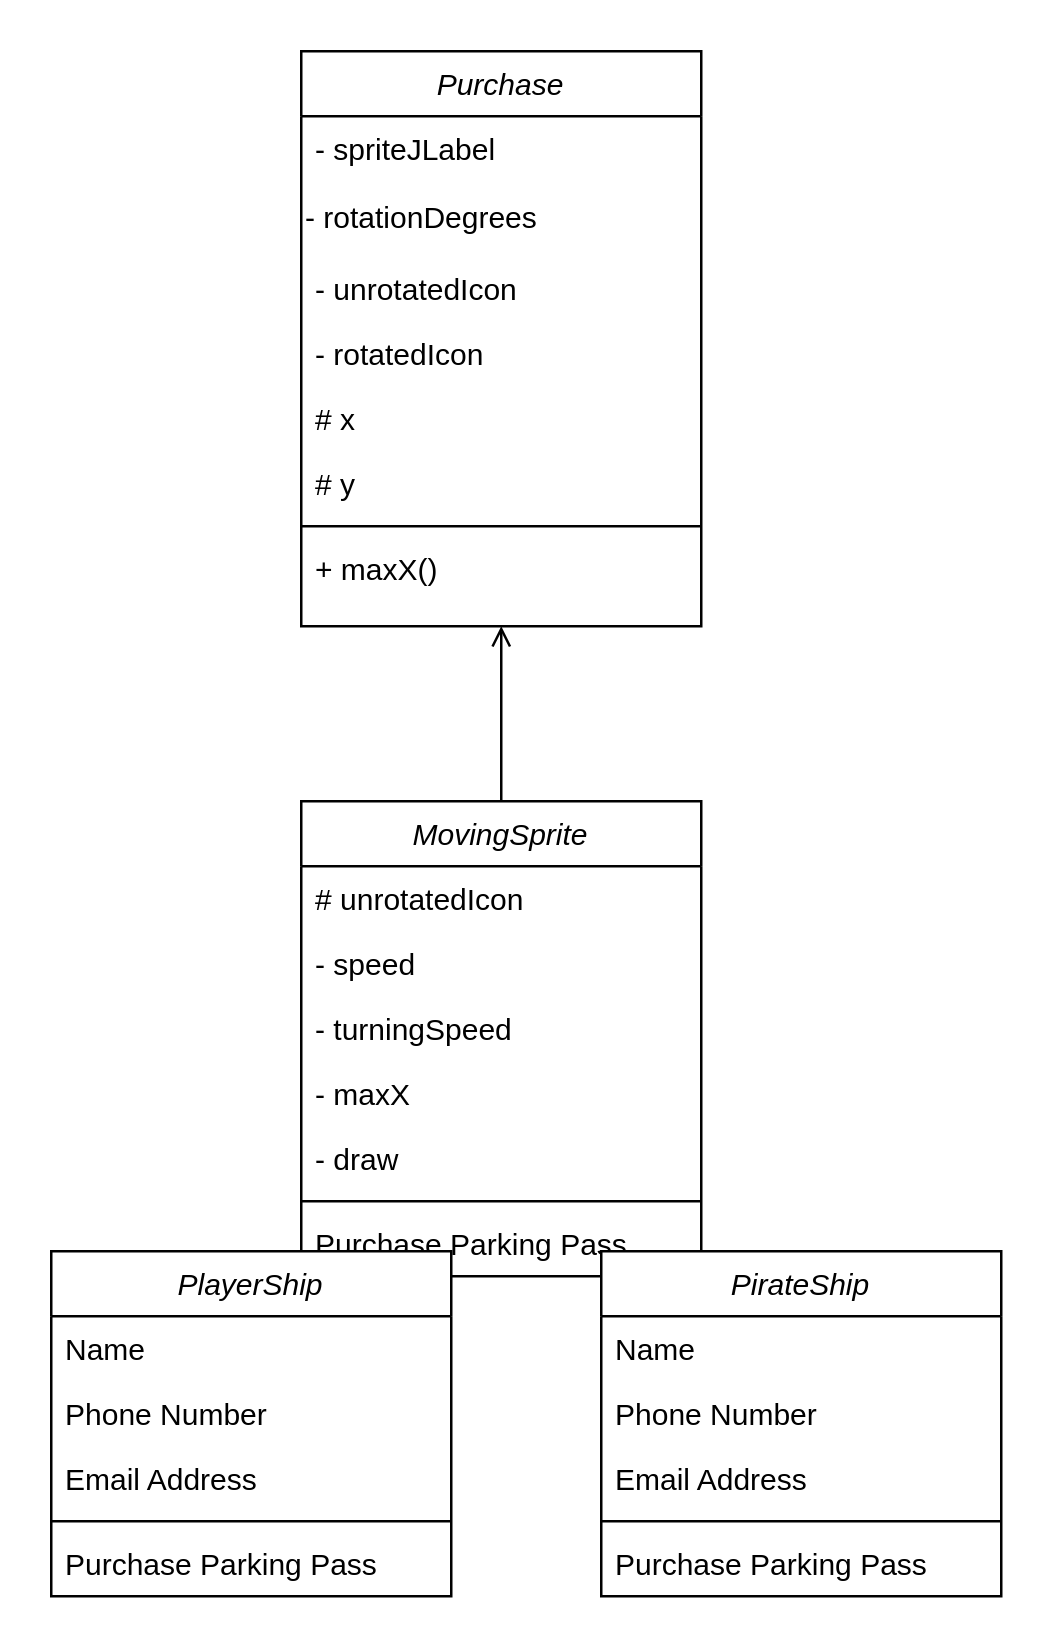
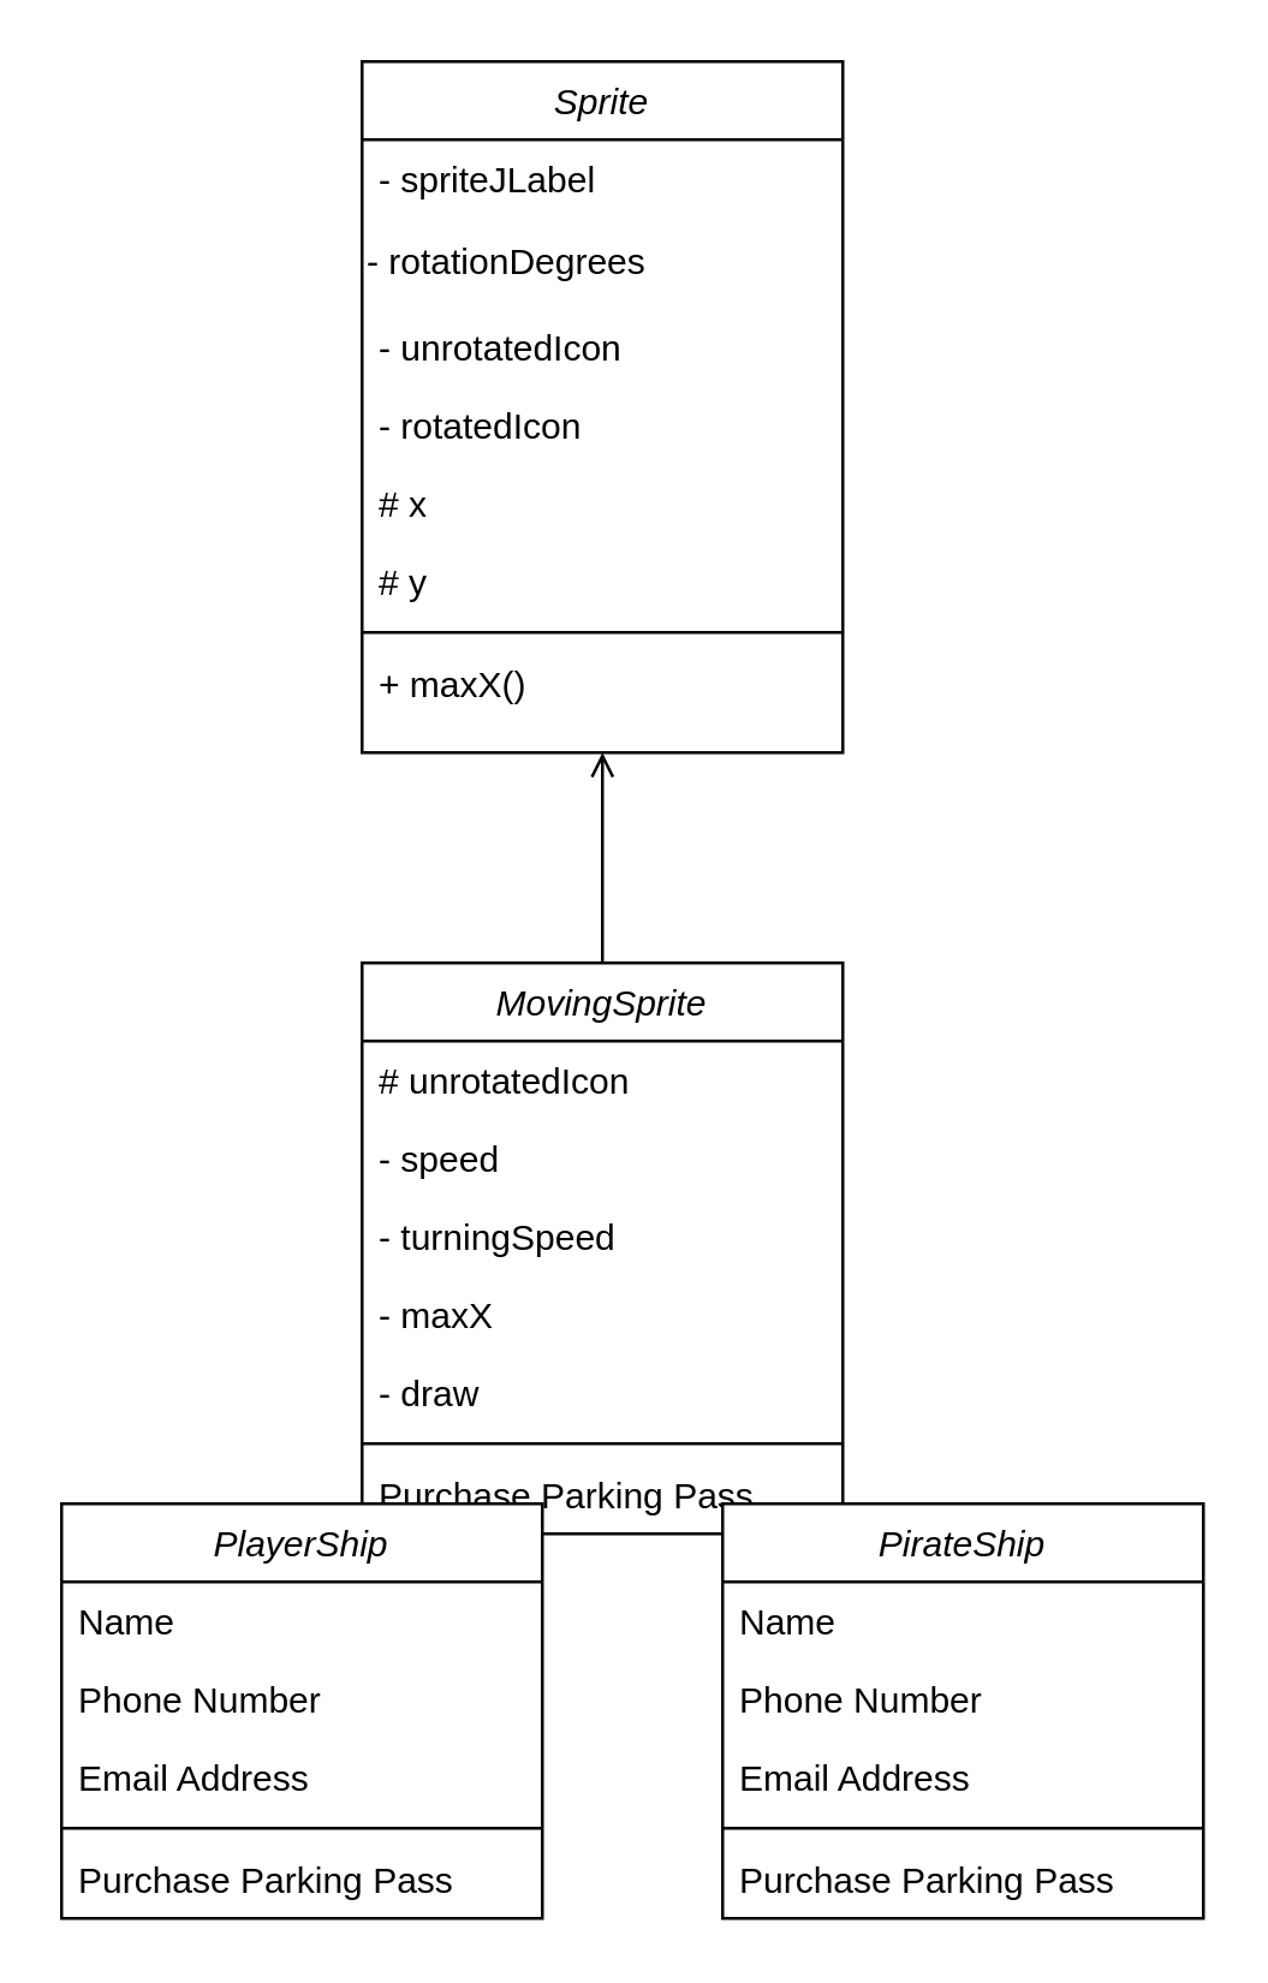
  <mxCell id="0" />
  <mxCell id="1" parent="0" />
- <mxCell id="2" value="Purchase" style="swimlane;fontStyle=2;align=center;verticalAlign=top;childLayout=stackLayout;horizontal=1;startSize=26;horizontalStack=0;resizeParent=1;resizeLast=0;collapsible=1;marginBottom=0;rounded=0;shadow=0;strokeWidth=1;" parent="1" vertex="1"><mxGeometry x="120" y="20" width="160" height="230" as="geometry"><mxRectangle x="230" y="140" width="160" height="26" as="alternateBounds" /></mxGeometry></mxCell>
+ <mxCell id="2" value="Sprite" style="swimlane;fontStyle=2;align=center;verticalAlign=top;childLayout=stackLayout;horizontal=1;startSize=26;horizontalStack=0;resizeParent=1;resizeLast=0;collapsible=1;marginBottom=0;rounded=0;shadow=0;strokeWidth=1;" parent="1" vertex="1"><mxGeometry x="120" y="20" width="160" height="230" as="geometry"><mxRectangle x="230" y="140" width="160" height="26" as="alternateBounds" /></mxGeometry></mxCell>
  <mxCell id="3" value="- spriteJLabel" style="text;align=left;verticalAlign=top;spacingLeft=4;spacingRight=4;overflow=hidden;rotatable=0;points=[[0,0.5],[1,0.5]];portConstraint=eastwest;" parent="2" vertex="1"><mxGeometry y="26" width="160" height="26" as="geometry" /></mxCell>
  <mxCell id="4" value="- rotationDegrees" style="text;html=1;strokeColor=none;fillColor=none;align=left;verticalAlign=middle;whiteSpace=wrap;rounded=0;" vertex="1" parent="2"><mxGeometry y="52" width="160" height="30" as="geometry" /></mxCell>
  <mxCell id="5" value="- unrotatedIcon" style="text;align=left;verticalAlign=top;spacingLeft=4;spacingRight=4;overflow=hidden;rotatable=0;points=[[0,0.5],[1,0.5]];portConstraint=eastwest;" vertex="1" parent="2"><mxGeometry y="82" width="160" height="26" as="geometry" /></mxCell>
  <mxCell id="6" value="- rotatedIcon" style="text;align=left;verticalAlign=top;spacingLeft=4;spacingRight=4;overflow=hidden;rotatable=0;points=[[0,0.5],[1,0.5]];portConstraint=eastwest;" vertex="1" parent="2"><mxGeometry y="108" width="160" height="26" as="geometry" /></mxCell>
  <mxCell id="7" value="# x" style="text;align=left;verticalAlign=top;spacingLeft=4;spacingRight=4;overflow=hidden;rotatable=0;points=[[0,0.5],[1,0.5]];portConstraint=eastwest;" vertex="1" parent="2"><mxGeometry y="134" width="160" height="26" as="geometry" /></mxCell>
  <mxCell id="8" value="# y" style="text;align=left;verticalAlign=top;spacingLeft=4;spacingRight=4;overflow=hidden;rotatable=0;points=[[0,0.5],[1,0.5]];portConstraint=eastwest;" vertex="1" parent="2"><mxGeometry y="160" width="160" height="26" as="geometry" /></mxCell>
  <mxCell id="9" value="" style="line;html=1;strokeWidth=1;align=left;verticalAlign=middle;spacingTop=-1;spacingLeft=3;spacingRight=3;rotatable=0;labelPosition=right;points=[];portConstraint=eastwest;" parent="2" vertex="1"><mxGeometry y="186" width="160" height="8" as="geometry" /></mxCell>
  <mxCell id="10" value="+ maxX()" style="text;align=left;verticalAlign=top;spacingLeft=4;spacingRight=4;overflow=hidden;rotatable=0;points=[[0,0.5],[1,0.5]];portConstraint=eastwest;" parent="2" vertex="1"><mxGeometry y="194" width="160" height="26" as="geometry" /></mxCell>
  <mxCell id="11" style="edgeStyle=orthogonalEdgeStyle;rounded=0;orthogonalLoop=1;jettySize=auto;html=1;exitX=0.5;exitY=0;exitDx=0;exitDy=0;entryX=0.5;entryY=1;entryDx=0;entryDy=0;endArrow=open;" edge="1" parent="1" source="12" target="2"><mxGeometry relative="1" as="geometry" /></mxCell>
  <mxCell id="12" value="MovingSprite" style="swimlane;fontStyle=2;align=center;verticalAlign=top;childLayout=stackLayout;horizontal=1;startSize=26;horizontalStack=0;resizeParent=1;resizeLast=0;collapsible=1;marginBottom=0;rounded=0;shadow=0;strokeWidth=1;" vertex="1" parent="1"><mxGeometry x="120" y="320" width="160" height="190" as="geometry"><mxRectangle x="230" y="140" width="160" height="26" as="alternateBounds" /></mxGeometry></mxCell>
  <mxCell id="13" value="# unrotatedIcon&#10;" style="text;align=left;verticalAlign=top;spacingLeft=4;spacingRight=4;overflow=hidden;rotatable=0;points=[[0,0.5],[1,0.5]];portConstraint=eastwest;" vertex="1" parent="12"><mxGeometry y="26" width="160" height="26" as="geometry" /></mxCell>
  <mxCell id="14" value="- speed" style="text;align=left;verticalAlign=top;spacingLeft=4;spacingRight=4;overflow=hidden;rotatable=0;points=[[0,0.5],[1,0.5]];portConstraint=eastwest;rounded=0;shadow=0;html=0;" vertex="1" parent="12"><mxGeometry y="52" width="160" height="26" as="geometry" /></mxCell>
  <mxCell id="15" value="- turningSpeed" style="text;align=left;verticalAlign=top;spacingLeft=4;spacingRight=4;overflow=hidden;rotatable=0;points=[[0,0.5],[1,0.5]];portConstraint=eastwest;rounded=0;shadow=0;html=0;" vertex="1" parent="12"><mxGeometry y="78" width="160" height="26" as="geometry" /></mxCell>
  <mxCell id="16" value="- maxX" style="text;align=left;verticalAlign=top;spacingLeft=4;spacingRight=4;overflow=hidden;rotatable=0;points=[[0,0.5],[1,0.5]];portConstraint=eastwest;rounded=0;shadow=0;html=0;" vertex="1" parent="12"><mxGeometry y="104" width="160" height="26" as="geometry" /></mxCell>
  <mxCell id="17" value="- draw" style="text;align=left;verticalAlign=top;spacingLeft=4;spacingRight=4;overflow=hidden;rotatable=0;points=[[0,0.5],[1,0.5]];portConstraint=eastwest;rounded=0;shadow=0;html=0;" vertex="1" parent="12"><mxGeometry y="130" width="160" height="26" as="geometry" /></mxCell>
  <mxCell id="18" value="" style="line;html=1;strokeWidth=1;align=left;verticalAlign=middle;spacingTop=-1;spacingLeft=3;spacingRight=3;rotatable=0;labelPosition=right;points=[];portConstraint=eastwest;" vertex="1" parent="12"><mxGeometry y="156" width="160" height="8" as="geometry" /></mxCell>
  <mxCell id="19" value="Purchase Parking Pass" style="text;align=left;verticalAlign=top;spacingLeft=4;spacingRight=4;overflow=hidden;rotatable=0;points=[[0,0.5],[1,0.5]];portConstraint=eastwest;" vertex="1" parent="12"><mxGeometry y="164" width="160" height="26" as="geometry" /></mxCell>
  <mxCell id="20" value="PlayerShip" style="swimlane;fontStyle=2;align=center;verticalAlign=top;childLayout=stackLayout;horizontal=1;startSize=26;horizontalStack=0;resizeParent=1;resizeLast=0;collapsible=1;marginBottom=0;rounded=0;shadow=0;strokeWidth=1;" vertex="1" parent="1"><mxGeometry x="20" y="500" width="160" height="138" as="geometry"><mxRectangle x="230" y="140" width="160" height="26" as="alternateBounds" /></mxGeometry></mxCell>
  <mxCell id="21" value="Name" style="text;align=left;verticalAlign=top;spacingLeft=4;spacingRight=4;overflow=hidden;rotatable=0;points=[[0,0.5],[1,0.5]];portConstraint=eastwest;" vertex="1" parent="20"><mxGeometry y="26" width="160" height="26" as="geometry" /></mxCell>
  <mxCell id="22" value="Phone Number" style="text;align=left;verticalAlign=top;spacingLeft=4;spacingRight=4;overflow=hidden;rotatable=0;points=[[0,0.5],[1,0.5]];portConstraint=eastwest;rounded=0;shadow=0;html=0;" vertex="1" parent="20"><mxGeometry y="52" width="160" height="26" as="geometry" /></mxCell>
  <mxCell id="23" value="Email Address" style="text;align=left;verticalAlign=top;spacingLeft=4;spacingRight=4;overflow=hidden;rotatable=0;points=[[0,0.5],[1,0.5]];portConstraint=eastwest;rounded=0;shadow=0;html=0;" vertex="1" parent="20"><mxGeometry y="78" width="160" height="26" as="geometry" /></mxCell>
  <mxCell id="24" value="" style="line;html=1;strokeWidth=1;align=left;verticalAlign=middle;spacingTop=-1;spacingLeft=3;spacingRight=3;rotatable=0;labelPosition=right;points=[];portConstraint=eastwest;" vertex="1" parent="20"><mxGeometry y="104" width="160" height="8" as="geometry" /></mxCell>
  <mxCell id="25" value="Purchase Parking Pass" style="text;align=left;verticalAlign=top;spacingLeft=4;spacingRight=4;overflow=hidden;rotatable=0;points=[[0,0.5],[1,0.5]];portConstraint=eastwest;" vertex="1" parent="20"><mxGeometry y="112" width="160" height="26" as="geometry" /></mxCell>
  <mxCell id="26" value="PirateShip" style="swimlane;fontStyle=2;align=center;verticalAlign=top;childLayout=stackLayout;horizontal=1;startSize=26;horizontalStack=0;resizeParent=1;resizeLast=0;collapsible=1;marginBottom=0;rounded=0;shadow=0;strokeWidth=1;" vertex="1" parent="1"><mxGeometry x="240" y="500" width="160" height="138" as="geometry"><mxRectangle x="230" y="140" width="160" height="26" as="alternateBounds" /></mxGeometry></mxCell>
  <mxCell id="27" value="Name" style="text;align=left;verticalAlign=top;spacingLeft=4;spacingRight=4;overflow=hidden;rotatable=0;points=[[0,0.5],[1,0.5]];portConstraint=eastwest;" vertex="1" parent="26"><mxGeometry y="26" width="160" height="26" as="geometry" /></mxCell>
  <mxCell id="28" value="Phone Number" style="text;align=left;verticalAlign=top;spacingLeft=4;spacingRight=4;overflow=hidden;rotatable=0;points=[[0,0.5],[1,0.5]];portConstraint=eastwest;rounded=0;shadow=0;html=0;" vertex="1" parent="26"><mxGeometry y="52" width="160" height="26" as="geometry" /></mxCell>
  <mxCell id="29" value="Email Address" style="text;align=left;verticalAlign=top;spacingLeft=4;spacingRight=4;overflow=hidden;rotatable=0;points=[[0,0.5],[1,0.5]];portConstraint=eastwest;rounded=0;shadow=0;html=0;" vertex="1" parent="26"><mxGeometry y="78" width="160" height="26" as="geometry" /></mxCell>
  <mxCell id="30" value="" style="line;html=1;strokeWidth=1;align=left;verticalAlign=middle;spacingTop=-1;spacingLeft=3;spacingRight=3;rotatable=0;labelPosition=right;points=[];portConstraint=eastwest;" vertex="1" parent="26"><mxGeometry y="104" width="160" height="8" as="geometry" /></mxCell>
  <mxCell id="31" value="Purchase Parking Pass" style="text;align=left;verticalAlign=top;spacingLeft=4;spacingRight=4;overflow=hidden;rotatable=0;points=[[0,0.5],[1,0.5]];portConstraint=eastwest;" vertex="1" parent="26"><mxGeometry y="112" width="160" height="26" as="geometry" /></mxCell>
